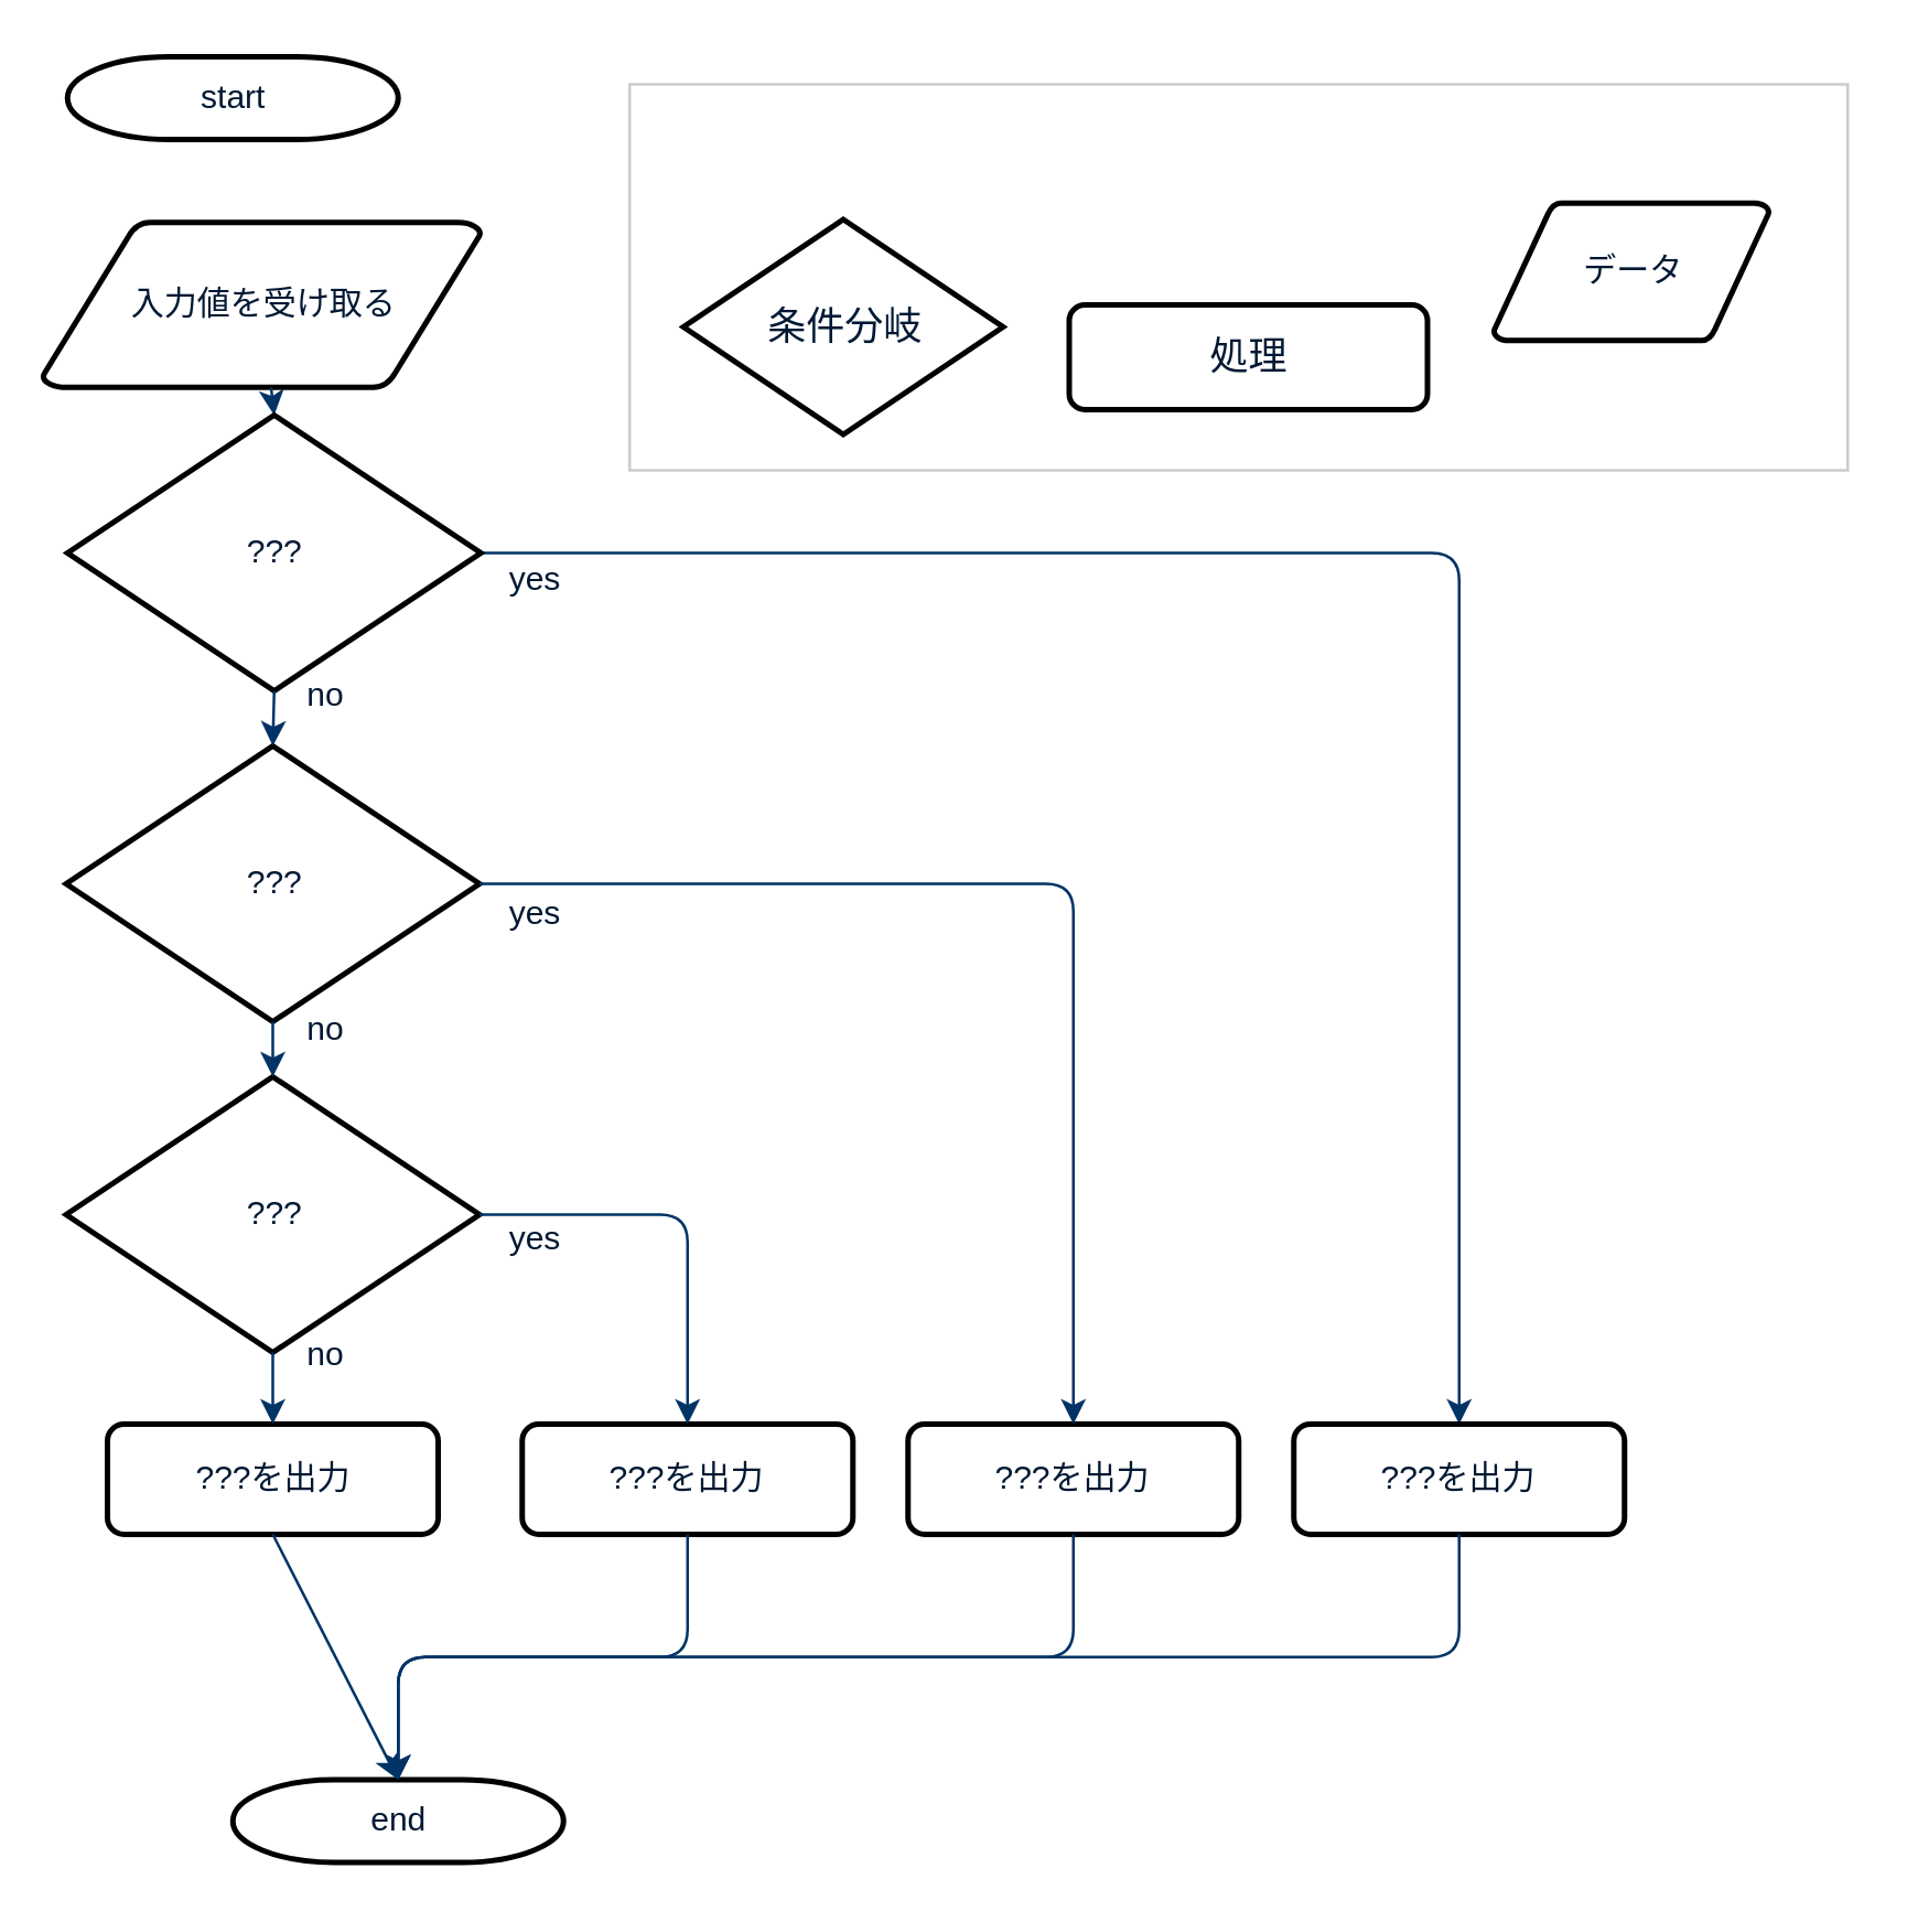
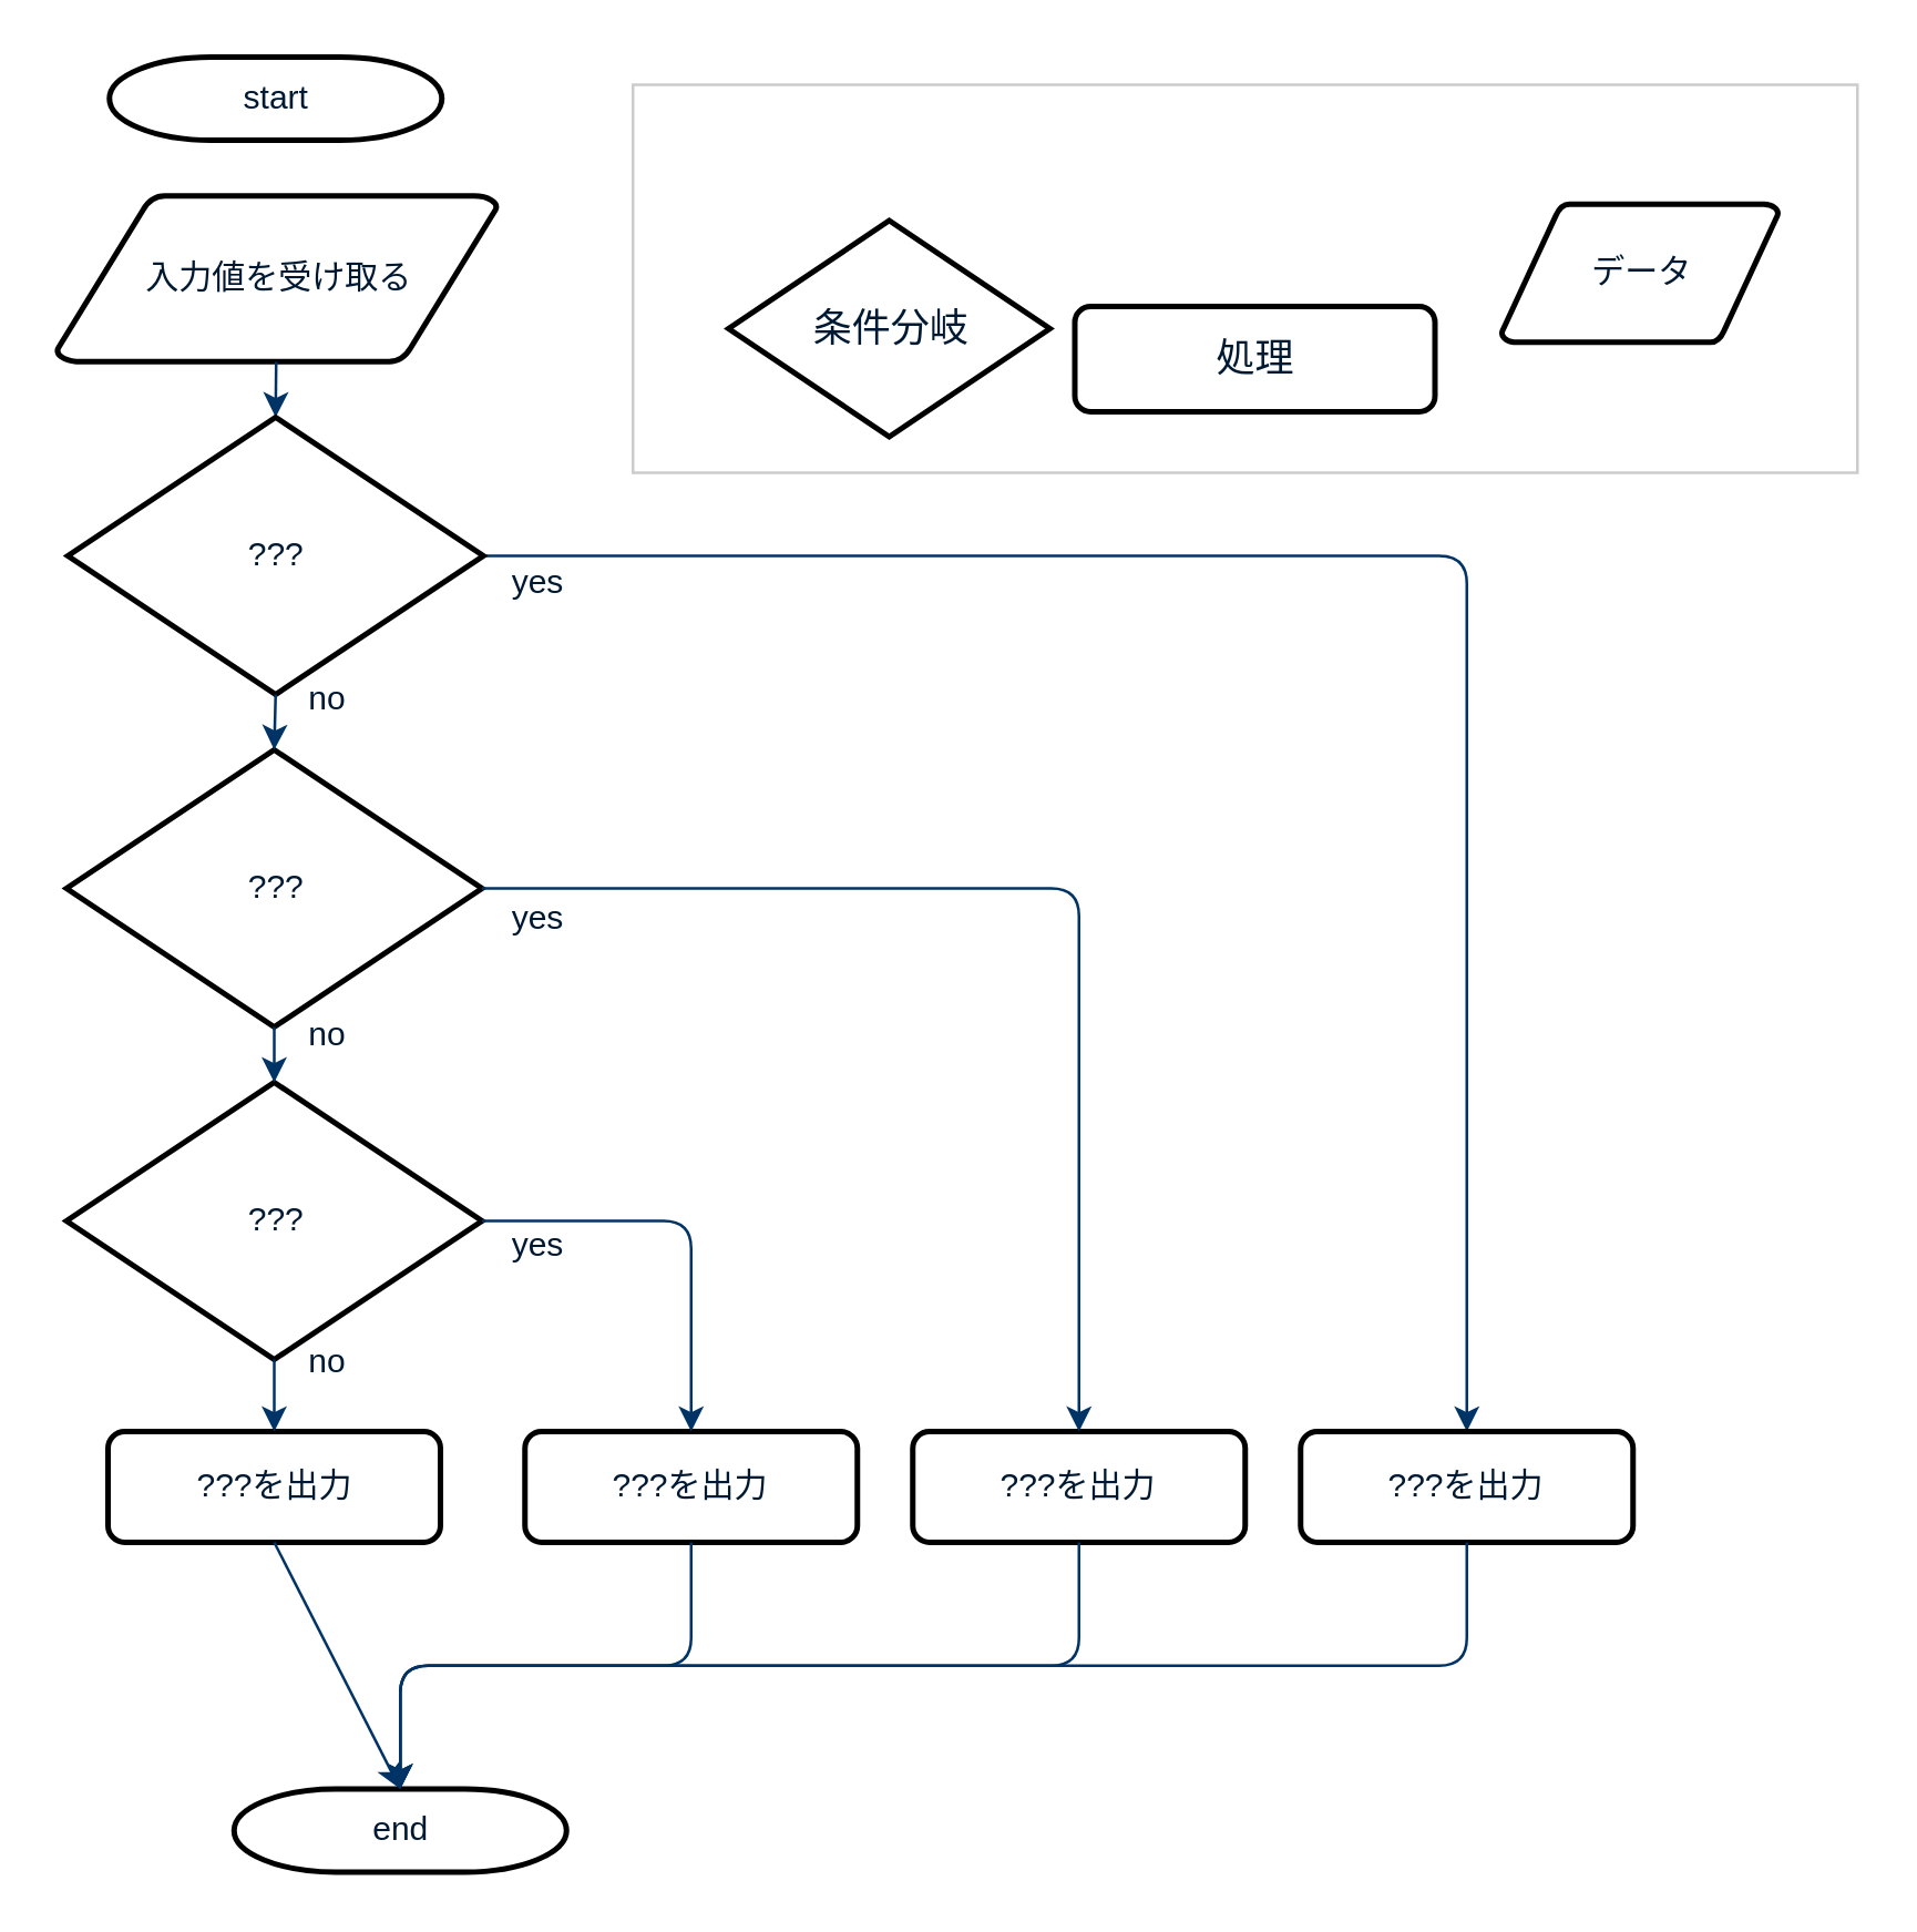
  <mxCell id="0" />
  <mxCell id="1" parent="0" />
- <mxCell id="2" value="start" style="shape=mxgraph.flowchart.terminator;fillColor=#FFFFFF;strokeColor=#000000;strokeWidth=2;gradientColor=none;gradientDirection=north;fontColor=#001933;fontStyle=0;html=1;" parent="1" vertex="1"><mxGeometry x="24" y="20" width="120" height="30" as="geometry" /></mxCell>
- <mxCell id="3" value="入力値を受け取る" style="shape=mxgraph.flowchart.data;fillColor=#FFFFFF;strokeColor=#000000;strokeWidth=2;gradientColor=none;gradientDirection=north;fontColor=#001933;fontStyle=0;html=1;" parent="1" vertex="1"><mxGeometry x="15" y="80" width="159" height="60" as="geometry" /></mxCell>
+ <mxCell id="2" value="start" style="shape=mxgraph.flowchart.terminator;fillColor=#FFFFFF;strokeColor=#000000;strokeWidth=2;gradientColor=none;gradientDirection=north;fontColor=#001933;fontStyle=0;html=1;" parent="1" vertex="1"><mxGeometry x="39" y="20" width="120" height="30" as="geometry" /></mxCell>
+ <mxCell id="3" value="入力値を受け取る" style="shape=mxgraph.flowchart.data;fillColor=#FFFFFF;strokeColor=#000000;strokeWidth=2;gradientColor=none;gradientDirection=north;fontColor=#001933;fontStyle=0;html=1;" parent="1" vertex="1"><mxGeometry x="20" y="70" width="159" height="60" as="geometry" /></mxCell>
  <mxCell id="4" style="fontColor=#001933;fontStyle=1;strokeColor=#003366;strokeWidth=1;html=1;entryX=0.5;entryY=0;entryDx=0;entryDy=0;entryPerimeter=0;" parent="1" source="3" target="7" edge="1"><mxGeometry relative="1" as="geometry"><mxPoint x="99" y="210" as="targetPoint" /></mxGeometry></mxCell>
  <mxCell id="5" value="end" style="shape=mxgraph.flowchart.terminator;fillColor=#FFFFFF;strokeColor=#000000;strokeWidth=2;gradientColor=none;gradientDirection=north;fontColor=#001933;fontStyle=0;html=1;" parent="1" vertex="1"><mxGeometry x="84" y="645" width="120" height="30" as="geometry" /></mxCell>
  <mxCell id="6" value="" style="edgeStyle=orthogonalEdgeStyle;elbow=vertical;exitX=1;exitY=0.5;exitPerimeter=0;entryX=0.5;entryY=0;fontColor=#001933;fontStyle=1;strokeColor=#003366;strokeWidth=1;html=1;exitDx=0;exitDy=0;entryDx=0;entryDy=0;" parent="1" source="7" target="10" edge="1"><mxGeometry x="360" y="-1705" width="100" height="100" as="geometry"><mxPoint x="459" y="65" as="sourcePoint" /><mxPoint x="239" y="-1745" as="targetPoint" /></mxGeometry></mxCell>
  <mxCell id="7" value="???&lt;br&gt;" style="shape=mxgraph.flowchart.decision;fillColor=#FFFFFF;strokeColor=#000000;strokeWidth=2;gradientColor=none;gradientDirection=north;fontColor=#001933;fontStyle=0;html=1;" parent="1" vertex="1"><mxGeometry x="24" y="150" width="150" height="100" as="geometry" /></mxCell>
  <mxCell id="8" value="???&lt;br&gt;" style="shape=mxgraph.flowchart.decision;fillColor=#FFFFFF;strokeColor=#000000;strokeWidth=2;gradientColor=none;gradientDirection=north;fontColor=#001933;fontStyle=0;html=1;" parent="1" vertex="1"><mxGeometry x="23.5" y="270" width="150" height="100" as="geometry" /></mxCell>
  <mxCell id="9" value="???&lt;br&gt;" style="shape=mxgraph.flowchart.decision;fillColor=#FFFFFF;strokeColor=#000000;strokeWidth=2;gradientColor=none;gradientDirection=north;fontColor=#001933;fontStyle=0;html=1;" parent="1" vertex="1"><mxGeometry x="23.5" y="390" width="150" height="100" as="geometry" /></mxCell>
  <mxCell id="10" value="???を出力" style="rounded=1;whiteSpace=wrap;html=1;strokeWidth=2;fillColor=#FFFFFF;fontColor=#001933;" parent="1" vertex="1"><mxGeometry x="469" y="516" width="120" height="40" as="geometry" /></mxCell>
  <mxCell id="11" style="fontColor=#001933;fontStyle=1;strokeColor=#003366;strokeWidth=1;html=1;entryX=0.5;entryY=0;entryDx=0;entryDy=0;entryPerimeter=0;exitX=0.5;exitY=1;exitDx=0;exitDy=0;exitPerimeter=0;" parent="1" source="7" target="8" edge="1"><mxGeometry relative="1" as="geometry"><mxPoint x="109" y="180" as="sourcePoint" /><mxPoint x="109" y="220" as="targetPoint" /></mxGeometry></mxCell>
  <mxCell id="12" style="fontColor=#001933;fontStyle=1;strokeColor=#003366;strokeWidth=1;html=1;entryX=0.5;entryY=0;entryDx=0;entryDy=0;entryPerimeter=0;exitX=0.5;exitY=1;exitDx=0;exitDy=0;exitPerimeter=0;" parent="1" source="8" target="9" edge="1"><mxGeometry relative="1" as="geometry"><mxPoint x="99" y="390" as="sourcePoint" /><mxPoint x="99" y="410" as="targetPoint" /></mxGeometry></mxCell>
  <mxCell id="13" value="???を出力" style="rounded=1;whiteSpace=wrap;html=1;strokeWidth=2;fillColor=#FFFFFF;fontColor=#001933;" parent="1" vertex="1"><mxGeometry x="329" y="516" width="120" height="40" as="geometry" /></mxCell>
  <mxCell id="14" value="???を出力" style="rounded=1;whiteSpace=wrap;html=1;strokeWidth=2;fillColor=#FFFFFF;fontColor=#001933;" parent="1" vertex="1"><mxGeometry x="189" y="516" width="120" height="40" as="geometry" /></mxCell>
  <mxCell id="15" value="???を出力" style="rounded=1;whiteSpace=wrap;html=1;strokeWidth=2;fillColor=#FFFFFF;fontColor=#001933;" parent="1" vertex="1"><mxGeometry x="38.5" y="516" width="120" height="40" as="geometry" /></mxCell>
  <mxCell id="16" value="" style="edgeStyle=orthogonalEdgeStyle;elbow=vertical;exitX=1;exitY=0.5;exitPerimeter=0;fontColor=#001933;fontStyle=1;strokeColor=#003366;strokeWidth=1;html=1;exitDx=0;exitDy=0;entryX=0.5;entryY=0;entryDx=0;entryDy=0;" parent="1" source="8" target="13" edge="1"><mxGeometry x="370" y="-1695" width="100" height="100" as="geometry"><mxPoint x="184" y="210" as="sourcePoint" /><mxPoint x="299" y="320" as="targetPoint" /></mxGeometry></mxCell>
  <mxCell id="17" value="" style="edgeStyle=orthogonalEdgeStyle;elbow=vertical;exitX=1;exitY=0.5;exitPerimeter=0;fontColor=#001933;fontStyle=1;strokeColor=#003366;strokeWidth=1;html=1;exitDx=0;exitDy=0;entryX=0.5;entryY=0;entryDx=0;entryDy=0;" parent="1" source="9" target="14" edge="1"><mxGeometry x="380" y="-1685" width="100" height="100" as="geometry"><mxPoint x="184" y="330" as="sourcePoint" /><mxPoint x="309" y="380" as="targetPoint" /></mxGeometry></mxCell>
  <mxCell id="18" style="fontColor=#001933;fontStyle=1;strokeColor=#003366;strokeWidth=1;html=1;entryX=0.5;entryY=0;entryDx=0;entryDy=0;exitX=0.5;exitY=1;exitDx=0;exitDy=0;exitPerimeter=0;" parent="1" source="9" target="15" edge="1"><mxGeometry relative="1" as="geometry"><mxPoint x="109" y="380" as="sourcePoint" /><mxPoint x="109" y="400" as="targetPoint" /></mxGeometry></mxCell>
  <mxCell id="19" style="fontColor=#001933;fontStyle=1;strokeColor=#003366;strokeWidth=1;html=1;entryX=0.5;entryY=0;entryDx=0;entryDy=0;exitX=0.5;exitY=1;exitDx=0;exitDy=0;entryPerimeter=0;" parent="1" source="15" target="5" edge="1"><mxGeometry relative="1" as="geometry"><mxPoint x="109" y="500" as="sourcePoint" /><mxPoint x="109" y="526" as="targetPoint" /></mxGeometry></mxCell>
  <mxCell id="20" value="" style="edgeStyle=orthogonalEdgeStyle;elbow=vertical;exitX=0.5;exitY=1;fontColor=#001933;fontStyle=1;strokeColor=#003366;strokeWidth=1;html=1;exitDx=0;exitDy=0;entryX=0.5;entryY=0;entryDx=0;entryDy=0;entryPerimeter=0;" parent="1" source="14" target="5" edge="1"><mxGeometry x="390" y="-1675" width="100" height="100" as="geometry"><mxPoint x="184" y="450" as="sourcePoint" /><mxPoint x="259" y="526" as="targetPoint" /></mxGeometry></mxCell>
  <mxCell id="21" value="" style="edgeStyle=orthogonalEdgeStyle;elbow=vertical;exitX=0.5;exitY=1;fontColor=#001933;fontStyle=1;strokeColor=#003366;strokeWidth=1;html=1;exitDx=0;exitDy=0;entryX=0.5;entryY=0;entryDx=0;entryDy=0;entryPerimeter=0;" parent="1" source="13" target="5" edge="1"><mxGeometry x="400" y="-1665" width="100" height="100" as="geometry"><mxPoint x="259" y="566" as="sourcePoint" /><mxPoint x="109" y="650" as="targetPoint" /></mxGeometry></mxCell>
  <mxCell id="22" value="" style="edgeStyle=orthogonalEdgeStyle;elbow=vertical;exitX=0.5;exitY=1;fontColor=#001933;fontStyle=1;strokeColor=#003366;strokeWidth=1;html=1;exitDx=0;exitDy=0;entryX=0.5;entryY=0;entryDx=0;entryDy=0;entryPerimeter=0;" parent="1" source="10" target="5" edge="1"><mxGeometry x="410" y="-1655" width="100" height="100" as="geometry"><mxPoint x="399" y="566" as="sourcePoint" /><mxPoint x="109" y="650" as="targetPoint" /></mxGeometry></mxCell>
  <mxCell id="23" value="yes" style="text;html=1;strokeColor=none;fillColor=none;align=center;verticalAlign=middle;whiteSpace=wrap;rounded=0;fontColor=#001933;" parent="1" vertex="1"><mxGeometry x="174" y="200" width="40" height="20" as="geometry" /></mxCell>
  <mxCell id="24" value="no" style="text;html=1;strokeColor=none;fillColor=none;align=center;verticalAlign=middle;whiteSpace=wrap;rounded=0;fontColor=#001933;" parent="1" vertex="1"><mxGeometry x="98" y="242" width="40" height="20" as="geometry" /></mxCell>
  <mxCell id="25" value="yes" style="text;html=1;strokeColor=none;fillColor=none;align=center;verticalAlign=middle;whiteSpace=wrap;rounded=0;fontColor=#001933;" parent="1" vertex="1"><mxGeometry x="174" y="321" width="40" height="20" as="geometry" /></mxCell>
  <mxCell id="26" value="no" style="text;html=1;strokeColor=none;fillColor=none;align=center;verticalAlign=middle;whiteSpace=wrap;rounded=0;fontColor=#001933;" parent="1" vertex="1"><mxGeometry x="98" y="363" width="40" height="20" as="geometry" /></mxCell>
  <mxCell id="27" value="yes" style="text;html=1;strokeColor=none;fillColor=none;align=center;verticalAlign=middle;whiteSpace=wrap;rounded=0;fontColor=#001933;" parent="1" vertex="1"><mxGeometry x="174" y="439" width="40" height="20" as="geometry" /></mxCell>
  <mxCell id="28" value="no" style="text;html=1;strokeColor=none;fillColor=none;align=center;verticalAlign=middle;whiteSpace=wrap;rounded=0;fontColor=#001933;" parent="1" vertex="1"><mxGeometry x="98" y="481" width="40" height="20" as="geometry" /></mxCell>
  <mxCell id="29" value="&lt;div style=&quot;text-align: left&quot;&gt;&lt;br&gt;&lt;/div&gt;" style="rounded=0;whiteSpace=wrap;html=1;fillColor=#FFFFFF;shadow=0;strokeColor=#CCCCCC;" parent="1" vertex="1"><mxGeometry x="228" y="30" width="442" height="140" as="geometry" /></mxCell>
  <mxCell id="30" value="&lt;font style=&quot;font-size: 14px&quot;&gt;処理&lt;/font&gt;" style="rounded=1;whiteSpace=wrap;html=1;strokeWidth=2;fillColor=#FFFFFF;fontColor=#001933;" parent="1" vertex="1"><mxGeometry x="387.5" y="110" width="130" height="38" as="geometry" /></mxCell>
- <mxCell id="31" value="&lt;span style=&quot;font-size: 14px&quot;&gt;条件分岐&lt;/span&gt;" style="shape=mxgraph.flowchart.decision;fillColor=#FFFFFF;strokeColor=#000000;strokeWidth=2;gradientColor=none;gradientDirection=north;fontColor=#001933;fontStyle=0;html=1;" parent="1" vertex="1"><mxGeometry x="247.5" y="79" width="116" height="78" as="geometry" /></mxCell>
+ <mxCell id="31" value="&lt;span style=&quot;font-size: 14px&quot;&gt;条件分岐&lt;/span&gt;" style="shape=mxgraph.flowchart.decision;fillColor=#FFFFFF;strokeColor=#000000;strokeWidth=2;gradientColor=none;gradientDirection=north;fontColor=#001933;fontStyle=0;html=1;" parent="1" vertex="1"><mxGeometry x="262.5" y="79" width="116" height="78" as="geometry" /></mxCell>
  <mxCell id="32" value="データ" style="shape=mxgraph.flowchart.data;fillColor=#FFFFFF;strokeColor=#000000;strokeWidth=2;gradientColor=none;gradientDirection=north;fontColor=#001933;fontStyle=0;html=1;" parent="1" vertex="1"><mxGeometry x="541.5" y="73" width="100" height="50" as="geometry" /></mxCell>
